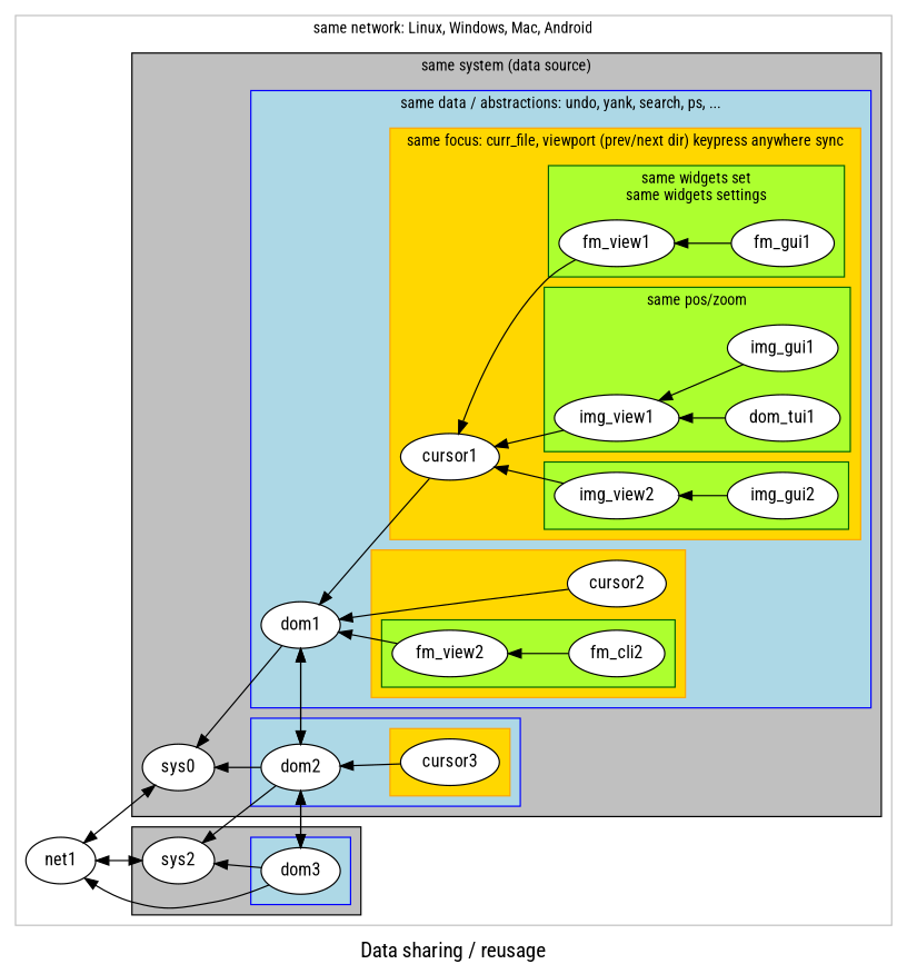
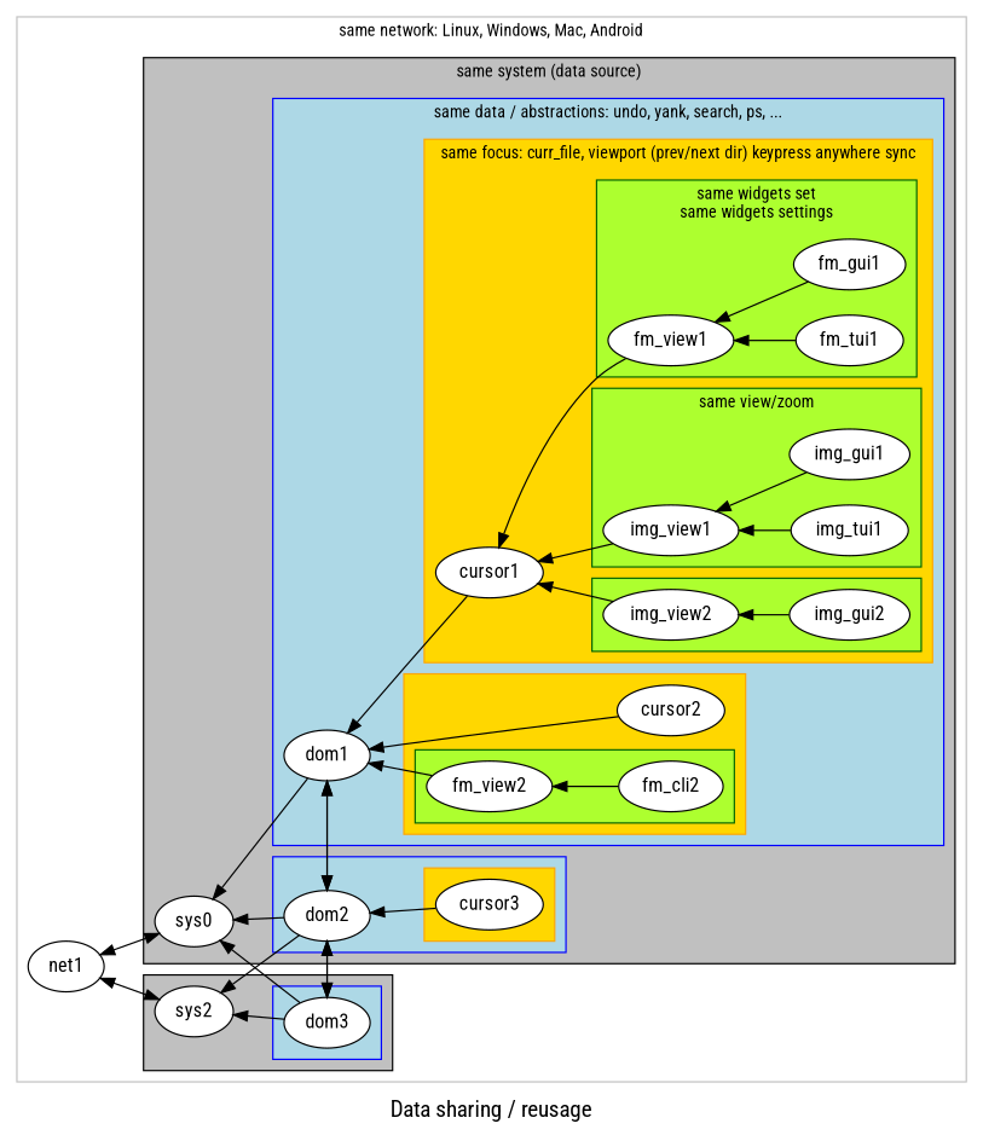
  digraph {
    fontname="Roboto Condensed"
    fontsize=16
    label="Data sharing / reusage"
    rankdir=RL
    node [color=black fillcolor=white fontname="Roboto Condensed" style=filled]
    edge [fontname="Roboto Condensed"]
    fm_view1
    fm_gui1
+   fm_tui1
    img_view1
    img_gui1
-   img_tui1 [label=dom_tui1]
+   img_tui1
    img_view2
    img_gui2
    cursor1
    fm_view2
    fm_cli2
    cursor2
    dom1
    cursor3
    dom2
    n16 [label=sys0]
    dom3
    sys2
    net1
    subgraph cluster_1 {
      color=gray
      fillcolor=white
      fontsize=12
      label="same network: Linux, Windows, Mac, Android"
      style=filled
      net1
      subgraph cluster_2 {
        color=black
        fillcolor=gray
        fontsize=12
        label="same system (data source)"
        style=filled
        n16
        subgraph cluster_3 {
          color=blue
          fillcolor=lightblue
          fontsize=12
          label="same data / abstractions: undo, yank, search, ps, ..."
          style=filled
          dom1
          subgraph cluster_4 {
            color=orange
            fillcolor=gold
            fontsize=12
            label="same focus: curr_file, viewport (prev/next dir) keypress anywhere sync"
            style=filled
            cursor1
            subgraph cluster_5 {
              color=darkgreen
              fillcolor=greenyellow
              fontsize=12
              label="same widgets set\nsame widgets settings"
              style=filled
              fm_view1
              fm_gui1
+             fm_tui1
            }
            subgraph cluster_6 {
              color=darkgreen
              fillcolor=greenyellow
              fontsize=12
-             label="same pos/zoom"
+             label="same view/zoom"
              style=filled
              img_view1
              img_gui1
              img_tui1
            }
            subgraph cluster_7 {
              color=darkgreen
              fillcolor=greenyellow
              fontsize=12
              label=""
              style=filled
              img_view2
              img_gui2
            }
          }
          subgraph cluster_8 {
            color=orange
            fillcolor=gold
            fontsize=12
            label=""
            style=filled
            cursor2
            subgraph cluster_9 {
              color=darkgreen
              fillcolor=greenyellow
              fontsize=12
              label=""
              style=filled
              fm_view2
              fm_cli2
            }
          }
        }
        subgraph cluster_10 {
          color=blue
          fillcolor=lightblue
          fontsize=12
          label=""
          style=filled
          dom2
          subgraph cluster_11 {
            color=orange
            fillcolor=gold
            fontsize=12
            label=""
            style=filled
            cursor3
          }
        }
      }
      subgraph cluster_12 {
        color=black
        fillcolor=gray
        fontsize=12
        label=""
        style=filled
        sys2
        subgraph cluster_13 {
          color=blue
          fillcolor=lightblue
          fontsize=12
          label=""
          style=filled
          dom3
        }
      }
    }
    fm_view1 -> cursor1
    fm_gui1 -> fm_view1
+   fm_tui1 -> fm_view1
    img_view1 -> cursor1
    img_gui1 -> img_view1
    img_tui1 -> img_view1
    img_view2 -> cursor1
    img_gui2 -> img_view2
    cursor1 -> dom1
    fm_view2 -> dom1
    fm_cli2 -> fm_view2
    cursor2 -> dom1
    dom1 -> dom2 [constraint=false dir=both]
    dom1 -> n16
    cursor3 -> dom2
    dom2 -> dom1 [constraint=false dir=both]
    dom2 -> n16
    dom2 -> dom3 [constraint=false dir=both]
    dom2 -> sys2
    n16 -> net1 [dir=both]
    dom3 -> dom2 [constraint=false dir=both]
-   dom3 -> net1
+   dom3 -> n16
    dom3 -> sys2
    sys2 -> net1 [dir=both]
  }
